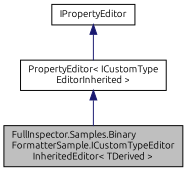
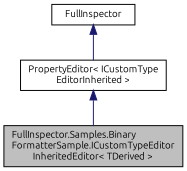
  digraph {
    fontname=Ubuntu
    node [color=black fillcolor=white fontname=Ubuntu fontsize=10 shape=record style=filled]
    edge [color=midnightblue dir=back fontname=Ubuntu fontsize=10 labelfontname=Helvetica labelfontsize=10 style=solid]
    n1 [fillcolor=grey75 fontcolor=black height=0.2 label="FullInspector.Samples.Binary\lFormatterSample.ICustomTypeEditor\lInheritedEditor\< TDerived \>" width=0.4]
    n2 [height=0.2 label="PropertyEditor\< ICustomType\lEditorInherited \>" width=0.4]
-   n3 [height=0.2 label=IPropertyEditor width=0.4]
+   n3 [height=0.2 label=FullInspector width=0.4]
    n2 -> n1
    n3 -> n2
  }
